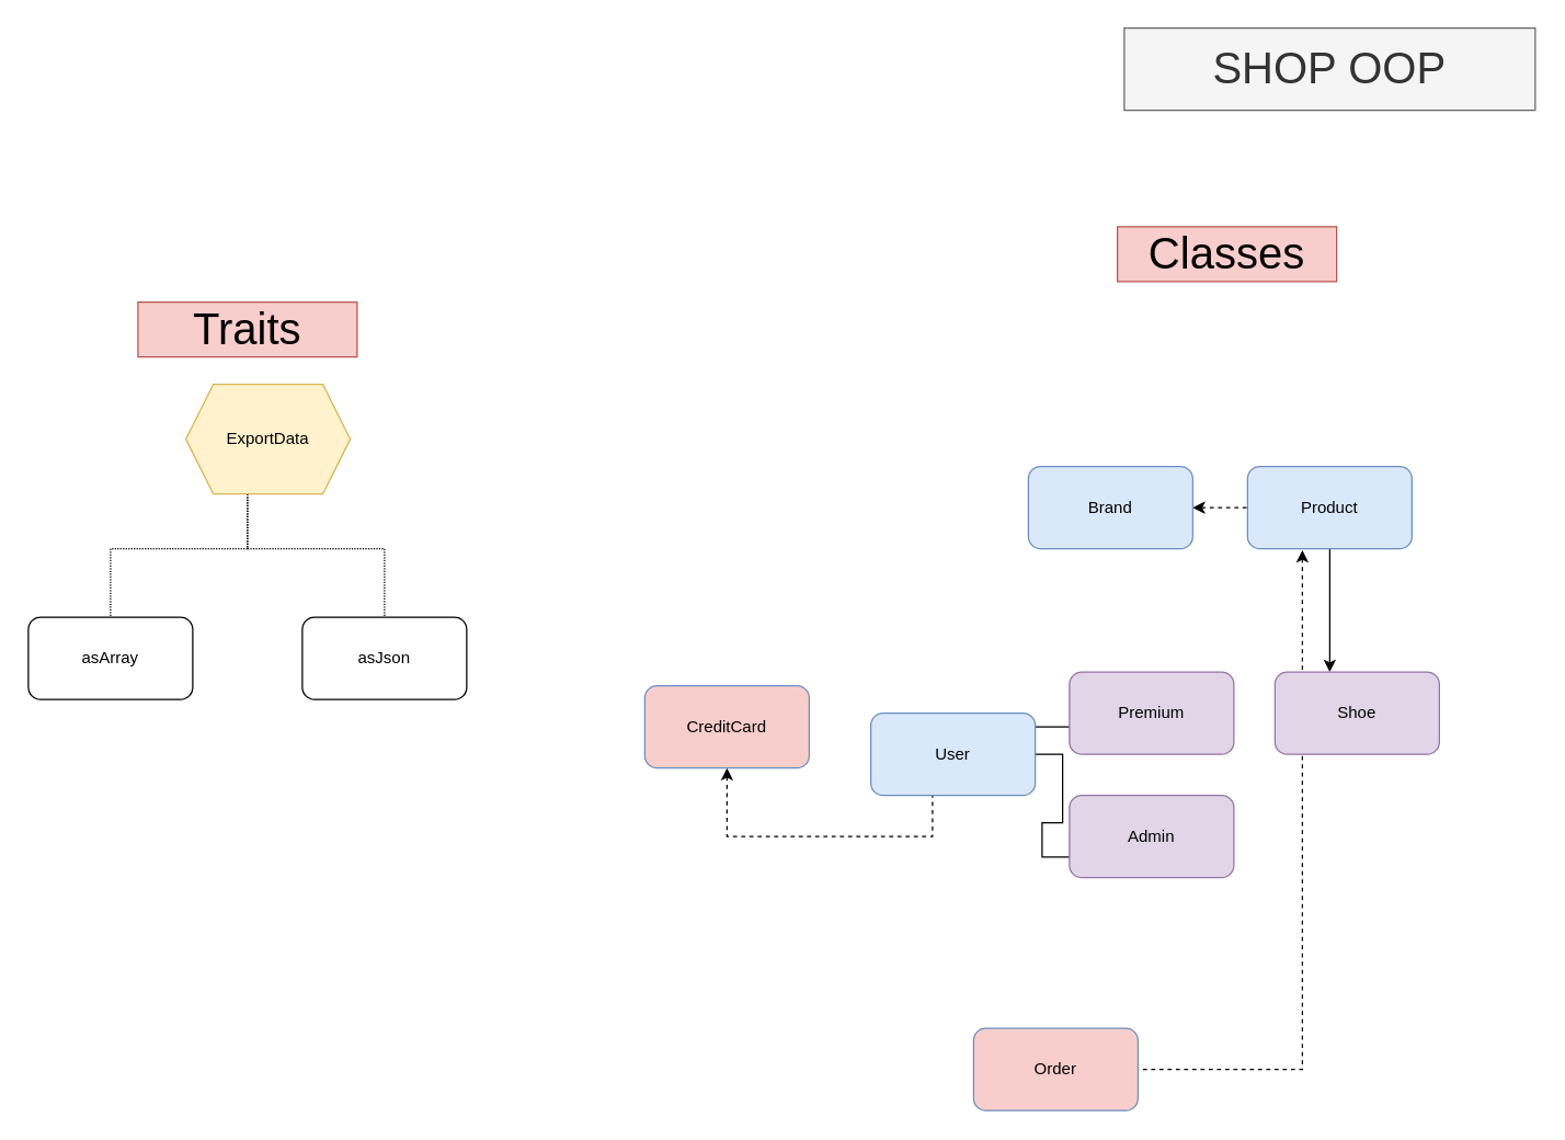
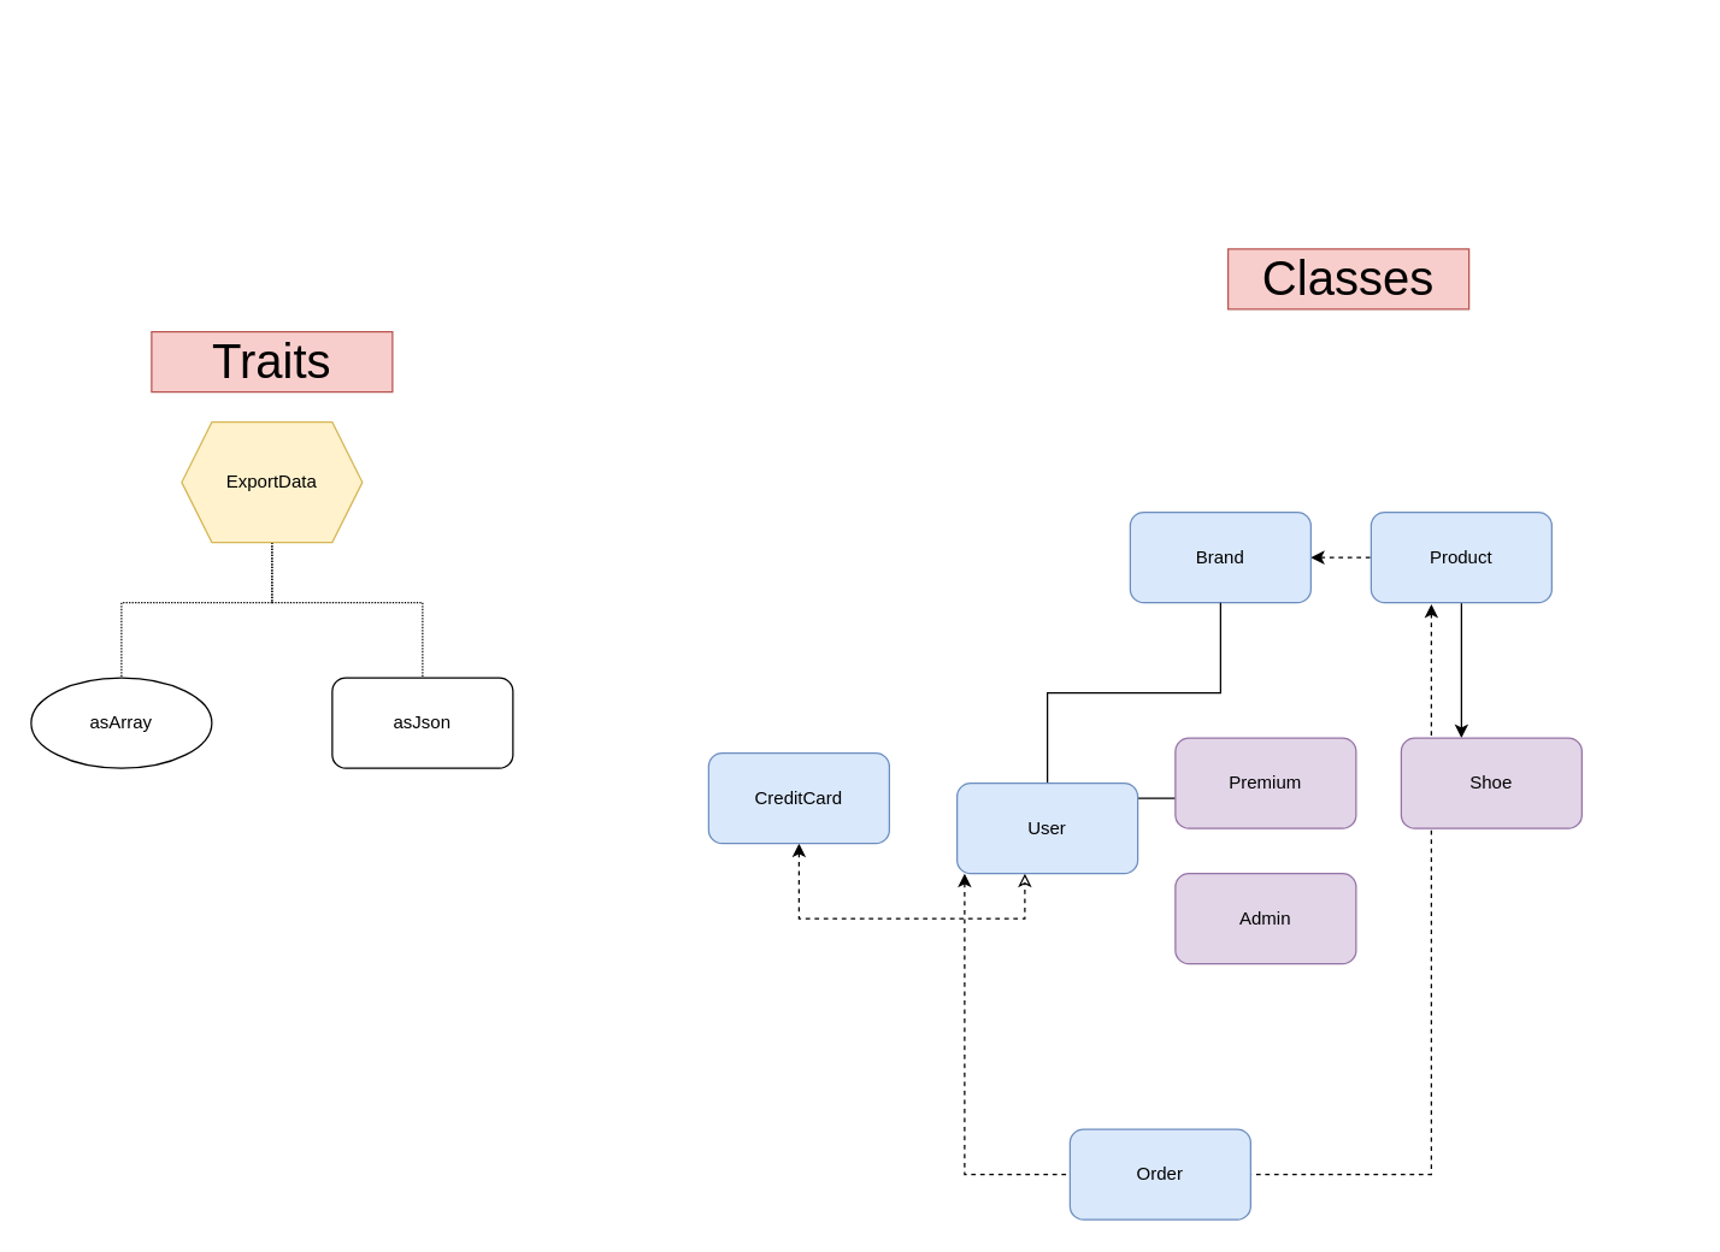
  <mxCell id="0" />
  <mxCell id="1" parent="0" />
- <mxCell id="2" value="SHOP OOP" style="rounded=0;whiteSpace=wrap;html=1;fillColor=#f5f5f5;fontColor=#333333;strokeColor=#666666;fontSize=32;" vertex="1" parent="1"><mxGeometry x="820" y="20" width="300" height="60" as="geometry" /></mxCell>
  <mxCell id="3" value="" style="edgeStyle=orthogonalEdgeStyle;rounded=0;orthogonalLoop=1;jettySize=auto;html=1;" edge="1" parent="1" source="5" target="6"><mxGeometry relative="1" as="geometry"><Array as="points"><mxPoint x="970" y="520" /></Array></mxGeometry></mxCell>
  <mxCell id="4" style="edgeStyle=orthogonalEdgeStyle;rounded=0;orthogonalLoop=1;jettySize=auto;html=1;dashed=1;startArrow=classic;startFill=1;endArrow=none;endFill=0;" edge="1" parent="1" target="15"><mxGeometry relative="1" as="geometry"><mxPoint x="950" y="401" as="sourcePoint" /><Array as="points"><mxPoint x="950" y="780" /></Array></mxGeometry></mxCell>
  <mxCell id="5" value="Product" style="rounded=1;whiteSpace=wrap;html=1;fillColor=#dae8fc;strokeColor=#6c8ebf;" vertex="1" parent="1"><mxGeometry x="910" y="340" width="120" height="60" as="geometry" /></mxCell>
  <mxCell id="6" value="Shoe" style="rounded=1;whiteSpace=wrap;html=1;fillColor=#e1d5e7;strokeColor=#9673a6;" vertex="1" parent="1"><mxGeometry x="930" y="490" width="120" height="60" as="geometry" /></mxCell>
  <mxCell id="7" style="edgeStyle=orthogonalEdgeStyle;rounded=0;orthogonalLoop=1;jettySize=auto;html=1;entryX=0;entryY=0.5;entryDx=0;entryDy=0;dashed=1;endArrow=none;endFill=0;startArrow=classic;startFill=1;" edge="1" parent="1" source="8" target="5"><mxGeometry relative="1" as="geometry"><Array as="points"><mxPoint x="890" y="370" /><mxPoint x="890" y="370" /></Array></mxGeometry></mxCell>
  <mxCell id="8" value="Brand" style="rounded=1;whiteSpace=wrap;html=1;fillColor=#dae8fc;strokeColor=#6c8ebf;" vertex="1" parent="1"><mxGeometry x="750" y="340" width="120" height="60" as="geometry" /></mxCell>
- <mxCell id="9" style="edgeStyle=orthogonalEdgeStyle;rounded=0;orthogonalLoop=1;jettySize=auto;html=1;dashed=1;startArrow=classic;startFill=1;endArrow=none;endFill=0;" edge="1" parent="1" source="10" target="14"><mxGeometry relative="1" as="geometry"><Array as="points"><mxPoint x="530" y="610" /><mxPoint x="680" y="610" /></Array></mxGeometry></mxCell>
- <mxCell id="10" value="CreditCard" style="rounded=1;whiteSpace=wrap;html=1;fillColor=#f8cecc;strokeColor=#6c8ebf;" vertex="1" parent="1"><mxGeometry x="470" y="500" width="120" height="60" as="geometry" /></mxCell>
+ <mxCell id="9" style="edgeStyle=orthogonalEdgeStyle;rounded=0;orthogonalLoop=1;jettySize=auto;html=1;dashed=1;startArrow=classic;startFill=1;endArrow=classic;endFill=0;" edge="1" parent="1" source="10" target="14"><mxGeometry relative="1" as="geometry"><Array as="points"><mxPoint x="530" y="610" /><mxPoint x="680" y="610" /></Array></mxGeometry></mxCell>
+ <mxCell id="10" value="CreditCard" style="rounded=1;whiteSpace=wrap;html=1;fillColor=#dae8fc;strokeColor=#6c8ebf;" vertex="1" parent="1"><mxGeometry x="470" y="500" width="120" height="60" as="geometry" /></mxCell>
+ <mxCell id="11" style="edgeStyle=orthogonalEdgeStyle;rounded=0;orthogonalLoop=1;jettySize=auto;html=1;dashed=1;startArrow=classic;startFill=1;endArrow=none;endFill=0;" edge="1" parent="1" source="14" target="15"><mxGeometry relative="1" as="geometry"><Array as="points"><mxPoint x="640" y="780" /></Array></mxGeometry></mxCell>
  <mxCell id="12" value="" style="edgeStyle=orthogonalEdgeStyle;rounded=0;orthogonalLoop=1;jettySize=auto;html=1;fontSize=32;startArrow=none;startFill=0;endArrow=none;endFill=0;" edge="1" parent="1" source="14" target="23"><mxGeometry relative="1" as="geometry"><Array as="points"><mxPoint x="770" y="530" /><mxPoint x="770" y="530" /></Array></mxGeometry></mxCell>
- <mxCell id="13" style="edgeStyle=orthogonalEdgeStyle;rounded=0;orthogonalLoop=1;jettySize=auto;html=1;entryX=0;entryY=0.75;entryDx=0;entryDy=0;fontSize=32;startArrow=none;startFill=0;endArrow=none;endFill=0;" edge="1" parent="1" source="14" target="24"><mxGeometry relative="1" as="geometry" /></mxCell>
+ <mxCell id="13" style="edgeStyle=orthogonalEdgeStyle;rounded=0;orthogonalLoop=1;jettySize=auto;html=1;fontSize=32;startArrow=none;startFill=0;endArrow=none;endFill=0;" edge="1" parent="1" source="14" target="8"><mxGeometry relative="1" as="geometry" /></mxCell>
  <mxCell id="14" value="User" style="rounded=1;whiteSpace=wrap;html=1;fillColor=#dae8fc;strokeColor=#6c8ebf;" vertex="1" parent="1"><mxGeometry x="635" y="520" width="120" height="60" as="geometry" /></mxCell>
- <mxCell id="15" value="Order" style="rounded=1;whiteSpace=wrap;html=1;fillColor=#f8cecc;strokeColor=#6c8ebf;" vertex="1" parent="1"><mxGeometry x="710" y="750" width="120" height="60" as="geometry" /></mxCell>
+ <mxCell id="15" value="Order" style="rounded=1;whiteSpace=wrap;html=1;fillColor=#dae8fc;strokeColor=#6c8ebf;" vertex="1" parent="1"><mxGeometry x="710" y="750" width="120" height="60" as="geometry" /></mxCell>
  <mxCell id="16" value="" style="edgeStyle=orthogonalEdgeStyle;rounded=0;orthogonalLoop=1;jettySize=auto;html=1;startArrow=none;startFill=0;endArrow=none;endFill=0;dashed=1;dashPattern=1 1;" edge="1" parent="1" source="18" target="19"><mxGeometry relative="1" as="geometry"><Array as="points"><mxPoint x="180" y="400" /><mxPoint x="80" y="400" /></Array></mxGeometry></mxCell>
  <mxCell id="17" value="" style="edgeStyle=orthogonalEdgeStyle;rounded=0;orthogonalLoop=1;jettySize=auto;html=1;startArrow=none;startFill=0;endArrow=none;endFill=0;dashed=1;dashPattern=1 1;" edge="1" parent="1" source="18" target="20"><mxGeometry relative="1" as="geometry"><Array as="points"><mxPoint x="180" y="400" /><mxPoint x="280" y="400" /></Array></mxGeometry></mxCell>
- <mxCell id="18" value="ExportData" style="shape=hexagon;perimeter=hexagonPerimeter2;whiteSpace=wrap;html=1;fixedSize=1;fillColor=#fff2cc;strokeColor=#d6b656;" vertex="1" parent="1"><mxGeometry x="135" y="280" width="120" height="80" as="geometry" /></mxCell>
- <mxCell id="19" value="asArray" style="rounded=1;whiteSpace=wrap;html=1;" vertex="1" parent="1"><mxGeometry x="20" y="450" width="120" height="60" as="geometry" /></mxCell>
+ <mxCell id="18" value="ExportData" style="shape=hexagon;perimeter=hexagonPerimeter2;whiteSpace=wrap;html=1;fixedSize=1;fillColor=#fff2cc;strokeColor=#d6b656;" vertex="1" parent="1"><mxGeometry x="120" y="280" width="120" height="80" as="geometry" /></mxCell>
+ <mxCell id="19" value="asArray" style="ellipse;whiteSpace=wrap;html=1;" vertex="1" parent="1"><mxGeometry x="20" y="450" width="120" height="60" as="geometry" /></mxCell>
  <mxCell id="20" value="asJson" style="rounded=1;whiteSpace=wrap;html=1;" vertex="1" parent="1"><mxGeometry x="220" y="450" width="120" height="60" as="geometry" /></mxCell>
  <mxCell id="21" value="Traits" style="text;html=1;strokeColor=#b85450;fillColor=#f8cecc;align=center;verticalAlign=middle;whiteSpace=wrap;rounded=0;fontSize=32;" vertex="1" parent="1"><mxGeometry x="100" y="220" width="160" height="40" as="geometry" /></mxCell>
  <mxCell id="22" value="Classes" style="text;html=1;strokeColor=#b85450;fillColor=#f8cecc;align=center;verticalAlign=middle;whiteSpace=wrap;rounded=0;fontSize=32;" vertex="1" parent="1"><mxGeometry x="815" y="165" width="160" height="40" as="geometry" /></mxCell>
  <mxCell id="23" value="Premium" style="rounded=1;whiteSpace=wrap;html=1;fillColor=#e1d5e7;strokeColor=#9673a6;" vertex="1" parent="1"><mxGeometry x="780" y="490" width="120" height="60" as="geometry" /></mxCell>
  <mxCell id="24" value="Admin" style="rounded=1;whiteSpace=wrap;html=1;fillColor=#e1d5e7;strokeColor=#9673a6;" vertex="1" parent="1"><mxGeometry x="780" y="580" width="120" height="60" as="geometry" /></mxCell>
